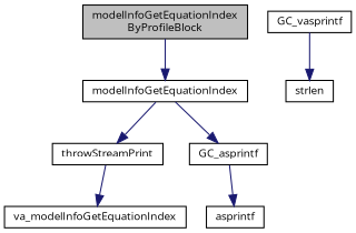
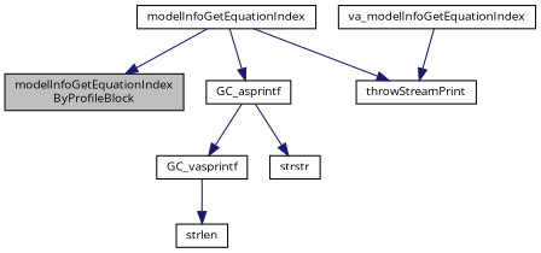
  digraph {
    fontname="Open Sans"
    rankdir=TB
    node [color=black fillcolor=white fontname="Open Sans" fontsize=10 shape=record style=filled]
    edge [color=midnightblue fontname="Open Sans" fontsize=10 labelfontname=Helvetica labelfontsize=10 style=solid]
    n1 [fillcolor=grey75 fontcolor=black height=0.2 label="modelInfoGetEquationIndex\lByProfileBlock" width=0.4]
    n2 [height=0.2 label=modelInfoGetEquationIndex width=0.4]
    n3 [height=0.2 label=throwStreamPrint width=0.4]
    n4 [height=0.2 label=GC_asprintf width=0.4]
    n5 [height=0.2 label=va_modelInfoGetEquationIndex width=0.4]
    n6 [height=0.2 label=GC_vasprintf width=0.4]
-   n7 [height=0.2 label=asprintf width=0.4]
+   n7 [height=0.2 label=strstr width=0.4]
    n8 [height=0.2 label=strlen width=0.4]
-   n1 -> n2
+   n2 -> n1
    n2 -> n3
    n2 -> n4
-   n3 -> n5
+   n5 -> n3
+   n4 -> n6
    n4 -> n7
    n6 -> n8
  }
